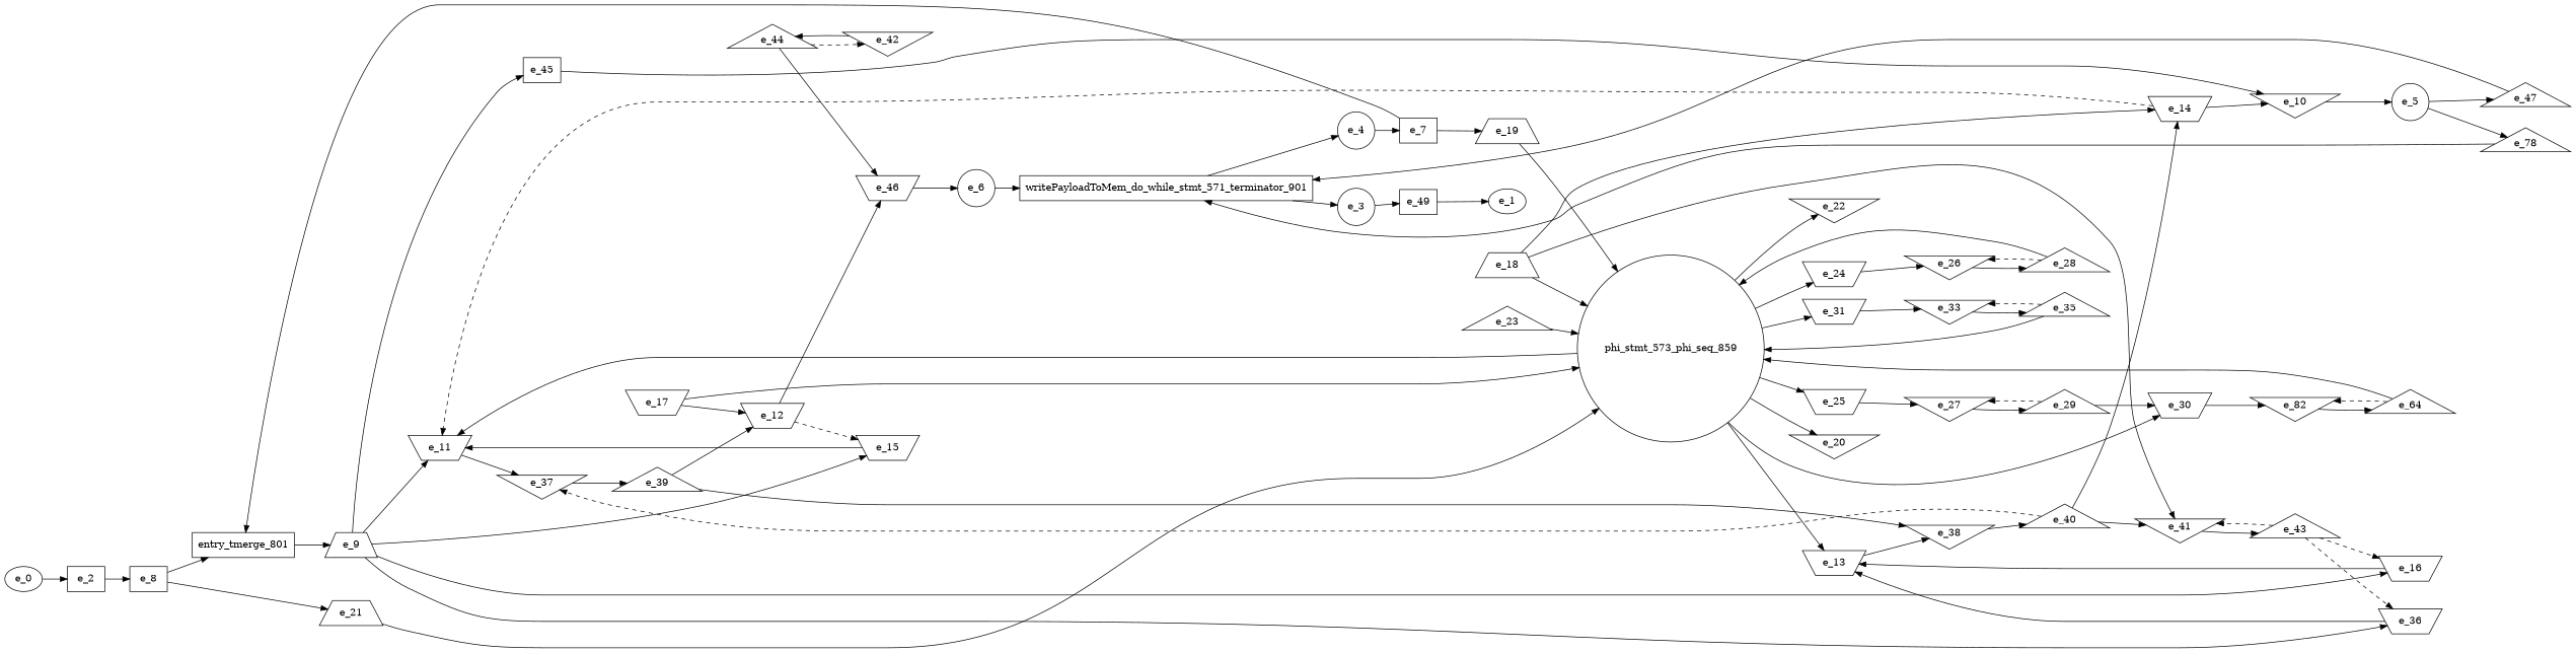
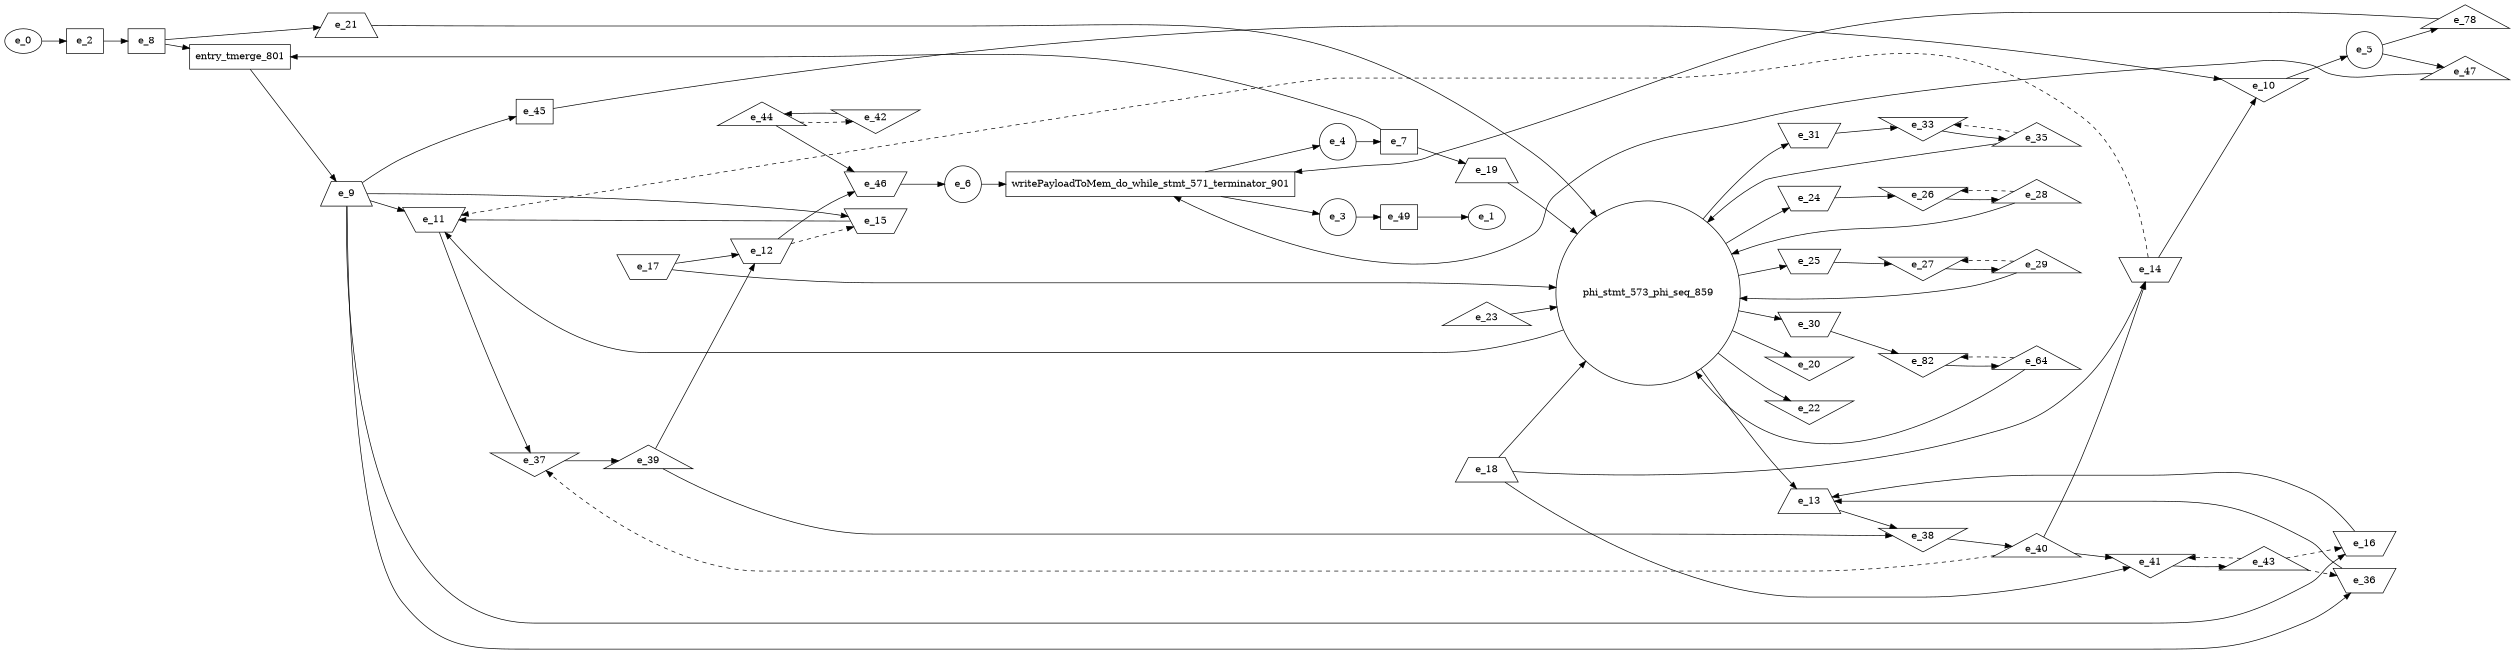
  digraph {
    rankdir=LR
    node [shape=invtrapezium]
    e_2 [shape=dot]
    e_8 [shape=dot]
    e_0 [shape=""]
    entry_tmerge_801 [shape=rectangle]
    e_21 [shape=trapezium]
    e_3 [shape=circle]
    e_49 [shape=dot]
    e_1 [shape=""]
    e_4 [shape=circle]
    e_7 [shape=dot]
    e_19 [shape=trapezium]
    e_5 [shape=circle]
    e_47 [shape=triangle]
    n14 [label=e_78 shape=triangle]
    writePayloadToMem_do_while_stmt_571_terminator_901 [shape=rectangle]
    e_6 [shape=circle]
    phi_stmt_573_phi_seq_859 [shape=circle]
    e_9 [shape=trapezium]
    e_11
    e_15
    e_16
    e_36
    e_45 [shape=dot]
    e_37 [shape=invtriangle]
-   e_13
+   e_13 [shape=trapezium]
    e_10 [shape=invtriangle]
    e_39 [shape=triangle]
    e_12
    e_46
    e_38 [shape=invtriangle]
    e_40 [shape=triangle]
    e_14
    e_17
    e_20 [shape=invtriangle]
    e_22 [shape=invtriangle]
    e_24
    e_25
    e_30
    e_31
    e_18 [shape=trapezium]
    e_41 [shape=invtriangle]
    e_43 [shape=triangle]
    e_23 [shape=triangle]
    e_26 [shape=invtriangle]
    e_28 [shape=triangle]
    e_27 [shape=invtriangle]
    e_29 [shape=triangle]
    n48 [label=e_82 shape=invtriangle]
    n49 [label=e_64 shape=triangle]
    e_33 [shape=invtriangle]
    e_35 [shape=triangle]
    e_42 [shape=invtriangle]
    e_44 [shape=triangle]
    e_2 -> e_8
    e_8 -> entry_tmerge_801
    e_8 -> e_21
    e_0 -> e_2
    entry_tmerge_801 -> e_9
    e_21 -> phi_stmt_573_phi_seq_859
    e_3 -> e_49
    e_49 -> e_1
    e_4 -> e_7
    e_7 -> entry_tmerge_801
    e_7 -> e_19
    e_19 -> phi_stmt_573_phi_seq_859
    e_5 -> e_47
    e_5 -> n14
    e_47 -> writePayloadToMem_do_while_stmt_571_terminator_901
    n14 -> writePayloadToMem_do_while_stmt_571_terminator_901
    writePayloadToMem_do_while_stmt_571_terminator_901 -> e_3
    writePayloadToMem_do_while_stmt_571_terminator_901 -> e_4
    e_6 -> writePayloadToMem_do_while_stmt_571_terminator_901
    phi_stmt_573_phi_seq_859 -> e_11
    phi_stmt_573_phi_seq_859 -> e_13
    phi_stmt_573_phi_seq_859 -> e_20
    phi_stmt_573_phi_seq_859 -> e_22
    phi_stmt_573_phi_seq_859 -> e_24
    phi_stmt_573_phi_seq_859 -> e_25
    phi_stmt_573_phi_seq_859 -> e_30
    phi_stmt_573_phi_seq_859 -> e_31
    e_9 -> e_11
    e_9 -> e_15
    e_9 -> e_16
    e_9 -> e_36
    e_9 -> e_45
    e_11 -> e_37
    e_15 -> e_11
    e_16 -> e_13
    e_36 -> e_13
    e_45 -> e_10
    e_37 -> e_39
    e_13 -> e_38
    e_10 -> e_5
    e_39 -> e_12
    e_39 -> e_38
    e_12 -> e_15 [style=dashed]
    e_12 -> e_46
    e_46 -> e_6
    e_38 -> e_40
    e_40 -> e_37 [style=dashed]
    e_40 -> e_14
    e_40 -> e_41
    e_14 -> e_11 [style=dashed]
    e_14 -> e_10
    e_17 -> phi_stmt_573_phi_seq_859
    e_17 -> e_12
    e_24 -> e_26
    e_25 -> e_27
    e_30 -> n48
    e_31 -> e_33
    e_18 -> phi_stmt_573_phi_seq_859
    e_18 -> e_14
    e_18 -> e_41
    e_41 -> e_43
    e_43 -> e_16 [style=dashed]
    e_43 -> e_36 [style=dashed]
    e_43 -> e_41 [style=dashed]
    e_23 -> phi_stmt_573_phi_seq_859
    e_26 -> e_28
    e_28 -> phi_stmt_573_phi_seq_859
    e_28 -> e_26 [style=dashed]
    e_27 -> e_29
-   e_29 -> e_30
+   e_29 -> phi_stmt_573_phi_seq_859
    e_29 -> e_27 [style=dashed]
    n48 -> n49
    n49 -> phi_stmt_573_phi_seq_859
    n49 -> n48 [style=dashed]
    e_33 -> e_35
    e_35 -> phi_stmt_573_phi_seq_859
    e_35 -> e_33 [style=dashed]
    e_42 -> e_44
    e_44 -> e_46
    e_44 -> e_42 [style=dashed]
  }
